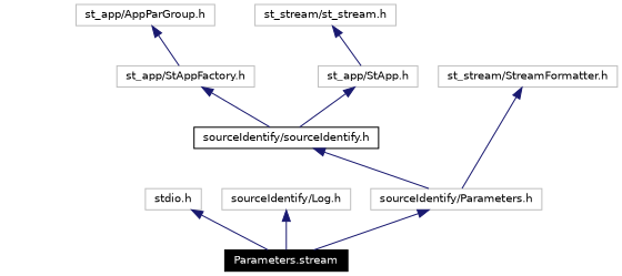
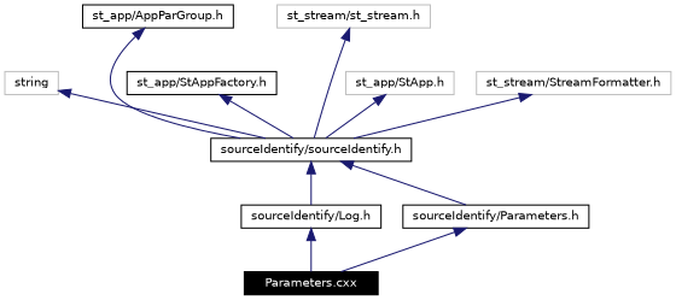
  digraph {
    node [color=grey75 fontname=Helvetica fontsize=10 shape=box]
    edge [color=midnightblue dir=back fontname=Helvetica fontsize=10 style=solid]
-   n1 [color=black fontcolor=white height=0.2 label="Parameters.stream" style=filled width=0.4]
-   n2 [height=0.2 label="stdio.h" width=0.4]
+   n1 [color=black fontcolor=white height=0.2 label="Parameters.cxx" style=filled width=0.4]
    n3 [color=black height=0.2 label="sourceIdentify/sourceIdentify.h" width=0.4]
-   n4 [height=0.2 label="sourceIdentify/Parameters.h" width=0.4]
-   n5 [height=0.2 label="sourceIdentify/Log.h" width=0.4]
-   n7 [height=0.2 label="st_app/AppParGroup.h" width=0.4]
+   n4 [color=black height=0.2 label="sourceIdentify/Parameters.h" width=0.4]
+   n5 [color=black height=0.2 label="sourceIdentify/Log.h" width=0.4]
+   n6 [height=0.2 label=string width=0.4]
+   n7 [color=black height=0.2 label="st_app/AppParGroup.h" width=0.4]
    n8 [height=0.2 label="st_app/StApp.h" width=0.4]
-   n9 [height=0.2 label="st_app/StAppFactory.h" width=0.4]
+   n9 [color=black height=0.2 label="st_app/StAppFactory.h" width=0.4]
    n10 [height=0.2 label="st_stream/StreamFormatter.h" width=0.4]
    n11 [height=0.2 label="st_stream/st_stream.h" width=0.4]
-   n2 -> n1
    n3 -> n4
+   n3 -> n5
    n4 -> n1
    n5 -> n1
-   n7 -> n9
+   n6 -> n3
+   n7 -> n3
    n8 -> n3
    n9 -> n3
-   n10 -> n4
-   n11 -> n8
+   n10 -> n3
+   n11 -> n3
  }
